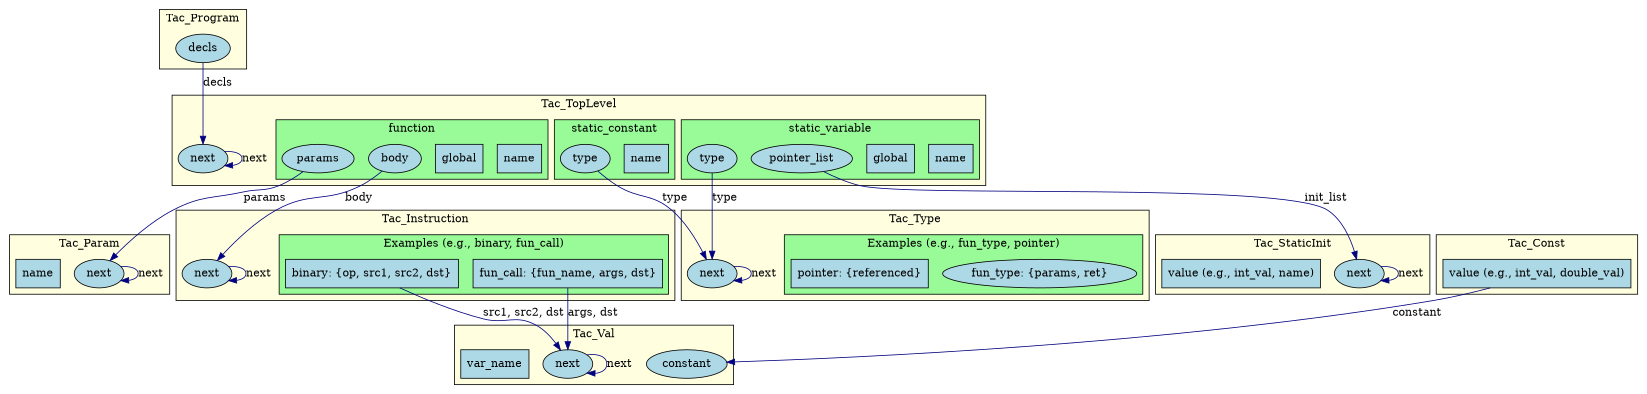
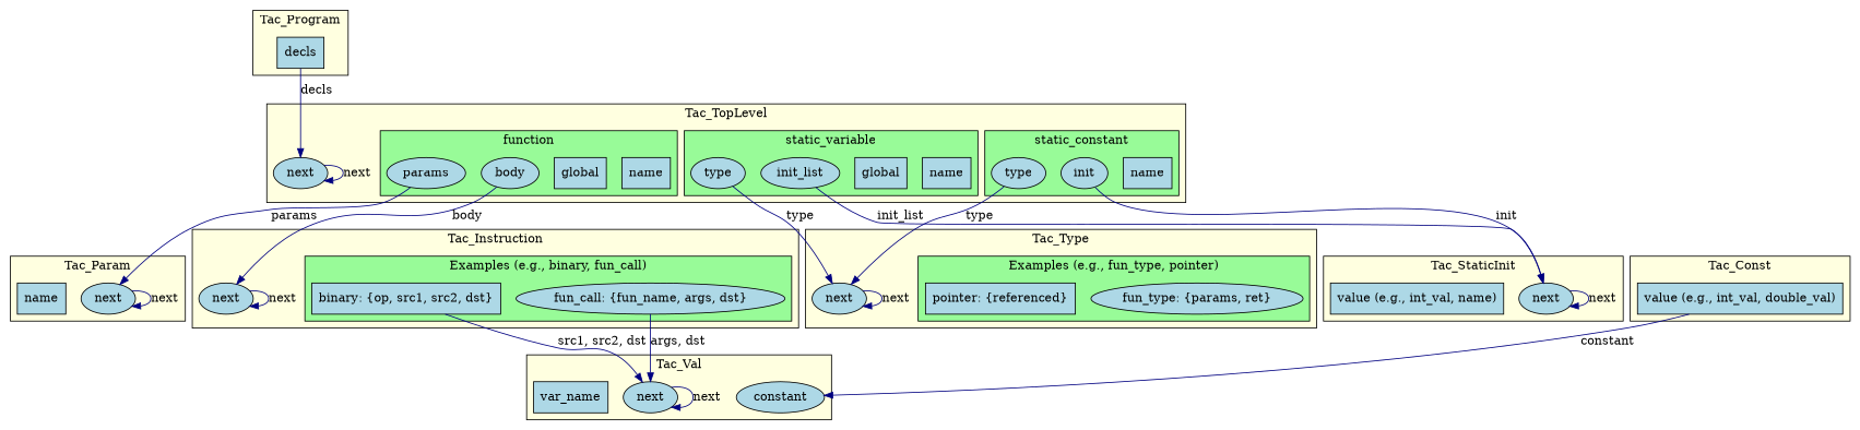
  digraph {
    compound=true
    rankdir=TB
    node [fillcolor=lightblue shape=ellipse style=filled]
    edge [color=navy]
-   n1 [label=decls]
+   n1 [label=decls shape=box]
    n2 [label=name shape=box]
    n3 [label=global shape=box]
    n4 [label=params]
    n5 [label=body]
    n6 [label=name shape=box]
    n7 [label=global shape=box]
    n8 [label=type]
-   n9 [label=pointer_list]
+   n9 [label=init_list]
    n10 [label=name shape=box]
    n11 [label=type]
+   n12 [label=init]
    n13 [label=next]
    n14 [label=next]
    n15 [label=name shape=box]
    n16 [label="binary: {op, src1, src2, dst}" shape=box]
-   n17 [label="fun_call: {fun_name, args, dst}" shape=box]
+   n17 [label="fun_call: {fun_name, args, dst}"]
    n18 [label=next]
    n19 [label=next]
    n20 [label=constant]
    n21 [label=var_name shape=box]
    n22 [label="value (e.g., int_val, double_val)" shape=box]
    n23 [label="fun_type: {params, ret}"]
    n24 [label="pointer: {referenced}" shape=box]
    n25 [label=next]
    n26 [label=next]
    n27 [label="value (e.g., int_val, name)" shape=box]
    subgraph cluster_1 {
      fillcolor=lightyellow
      label=Tac_Program
      style=filled
      n1
    }
    subgraph cluster_2 {
      fillcolor=lightyellow
      label=Tac_TopLevel
      style=filled
      n13
      subgraph cluster_3 {
        fillcolor=palegreen
        label=function
        style=filled
        n2
        n3
        n4
        n5
      }
      subgraph cluster_4 {
        fillcolor=palegreen
        label=static_variable
        style=filled
        n6
        n7
        n8
        n9
      }
      subgraph cluster_5 {
        fillcolor=palegreen
        label=static_constant
        style=filled
        n10
        n11
+       n12
      }
    }
    subgraph cluster_6 {
      fillcolor=lightyellow
      label=Tac_Param
      style=filled
      n14
      n15
    }
    subgraph cluster_7 {
      fillcolor=lightyellow
      label=Tac_Instruction
      style=filled
      n18
      subgraph cluster_8 {
        fillcolor=palegreen
        label="Examples (e.g., binary, fun_call)"
        style=filled
        n16
        n17
      }
    }
    subgraph cluster_9 {
      fillcolor=lightyellow
      label=Tac_Val
      style=filled
      n19
      n20
      n21
    }
    subgraph cluster_10 {
      fillcolor=lightyellow
      label=Tac_Const
      style=filled
      n22
    }
    subgraph cluster_11 {
      fillcolor=lightyellow
      label=Tac_Type
      style=filled
      n25
      subgraph cluster_12 {
        fillcolor=palegreen
        label="Examples (e.g., fun_type, pointer)"
        style=filled
        n23
        n24
      }
    }
    subgraph cluster_13 {
      fillcolor=lightyellow
      label=Tac_StaticInit
      style=filled
      n26
      n27
    }
    n1 -> n13 [label=decls]
    n4 -> n14 [label=params]
    n5 -> n18 [label=body]
    n8 -> n25 [label=type]
    n9 -> n26 [label=init_list]
    n11 -> n25 [label=type]
+   n12 -> n26 [label=init]
    n13 -> n13 [label=next]
    n14 -> n14 [label=next]
    n16 -> n19 [label="src1, src2, dst"]
    n17 -> n19 [label="args, dst"]
    n18 -> n18 [label=next]
    n19 -> n19 [label=next]
    n22 -> n20 [label=constant]
    n25 -> n25 [label=next]
    n26 -> n26 [label=next]
  }
